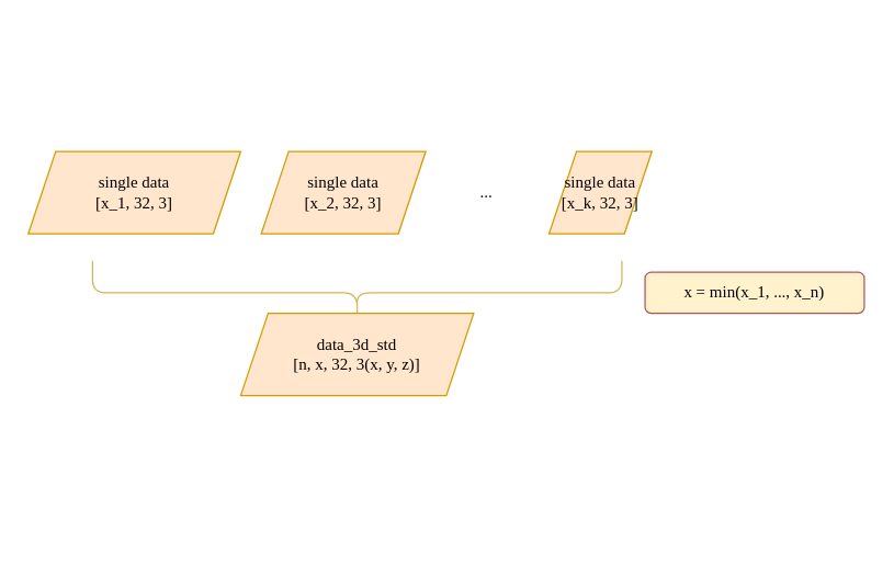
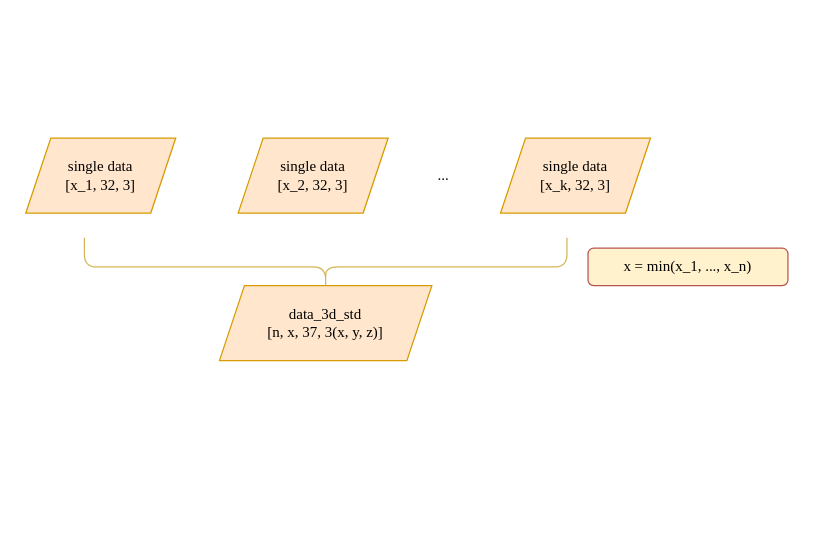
  <mxCell id="0" />
  <mxCell id="1" parent="0" />
- <mxCell id="2" value="single data&lt;br&gt;[x_1, 32, 3]" style="shape=parallelogram;perimeter=parallelogramPerimeter;whiteSpace=wrap;html=1;fixedSize=1;fontFamily=Verdana;fillColor=#ffe6cc;strokeColor=#d79b00;" vertex="1" parent="1"><mxGeometry x="20" y="110" width="155" height="60" as="geometry" /></mxCell>
+ <mxCell id="2" value="single data&lt;br&gt;[x_1, 32, 3]" style="shape=parallelogram;perimeter=parallelogramPerimeter;whiteSpace=wrap;html=1;fixedSize=1;fontFamily=Verdana;fillColor=#ffe6cc;strokeColor=#d79b00;" vertex="1" parent="1"><mxGeometry x="20" y="110" width="120" height="60" as="geometry" /></mxCell>
  <mxCell id="3" value="single data&lt;br&gt;[x_2, 32, 3]" style="shape=parallelogram;perimeter=parallelogramPerimeter;whiteSpace=wrap;html=1;fixedSize=1;fontFamily=Verdana;fillColor=#ffe6cc;strokeColor=#d79b00;" vertex="1" parent="1"><mxGeometry x="190" y="110" width="120" height="60" as="geometry" /></mxCell>
  <mxCell id="4" value="..." style="text;html=1;align=center;verticalAlign=middle;resizable=0;points=[];autosize=1;fontFamily=Verdana;" vertex="1" parent="1"><mxGeometry x="339" y="130" width="30" height="20" as="geometry" /></mxCell>
- <mxCell id="5" value="single data&lt;br&gt;[x_k, 32, 3]" style="shape=parallelogram;perimeter=parallelogramPerimeter;whiteSpace=wrap;html=1;fixedSize=1;fontFamily=Verdana;fillColor=#ffe6cc;strokeColor=#d79b00;" vertex="1" parent="1"><mxGeometry x="400" y="110" width="75" height="60" as="geometry" /></mxCell>
+ <mxCell id="5" value="single data&lt;br&gt;[x_k, 32, 3]" style="shape=parallelogram;perimeter=parallelogramPerimeter;whiteSpace=wrap;html=1;fixedSize=1;fontFamily=Verdana;fillColor=#ffe6cc;strokeColor=#d79b00;" vertex="1" parent="1"><mxGeometry x="400" y="110" width="120" height="60" as="geometry" /></mxCell>
  <mxCell id="6" value="" style="shape=curlyBracket;whiteSpace=wrap;html=1;rounded=1;fontFamily=Verdana;rotation=-90;fillColor=#fff2cc;strokeColor=#d6b656;" vertex="1" parent="1"><mxGeometry x="236.56" y="20" width="46.88" height="386.25" as="geometry" /></mxCell>
  <mxCell id="7" value="x = min(x_1, ..., x_n)" style="whiteSpace=wrap;html=1;fontFamily=Verdana;rounded=1;fillColor=#fff2cc;strokeColor=#b85450;" vertex="1" parent="1"><mxGeometry x="470" y="198.13" width="160" height="30" as="geometry" /></mxCell>
- <mxCell id="8" value="data_3d_std&lt;br&gt;[n, x, 32, 3(x, y, z)]" style="shape=parallelogram;perimeter=parallelogramPerimeter;whiteSpace=wrap;html=1;fixedSize=1;fontFamily=Verdana;fillColor=#ffe6cc;strokeColor=#d79b00;" vertex="1" parent="1"><mxGeometry x="175" y="228.13" width="170" height="60" as="geometry" /></mxCell>
+ <mxCell id="8" value="data_3d_std&lt;br&gt;[n, x, 37, 3(x, y, z)]" style="shape=parallelogram;perimeter=parallelogramPerimeter;whiteSpace=wrap;html=1;fixedSize=1;fontFamily=Verdana;fillColor=#ffe6cc;strokeColor=#d79b00;" vertex="1" parent="1"><mxGeometry x="175" y="228.13" width="170" height="60" as="geometry" /></mxCell>
